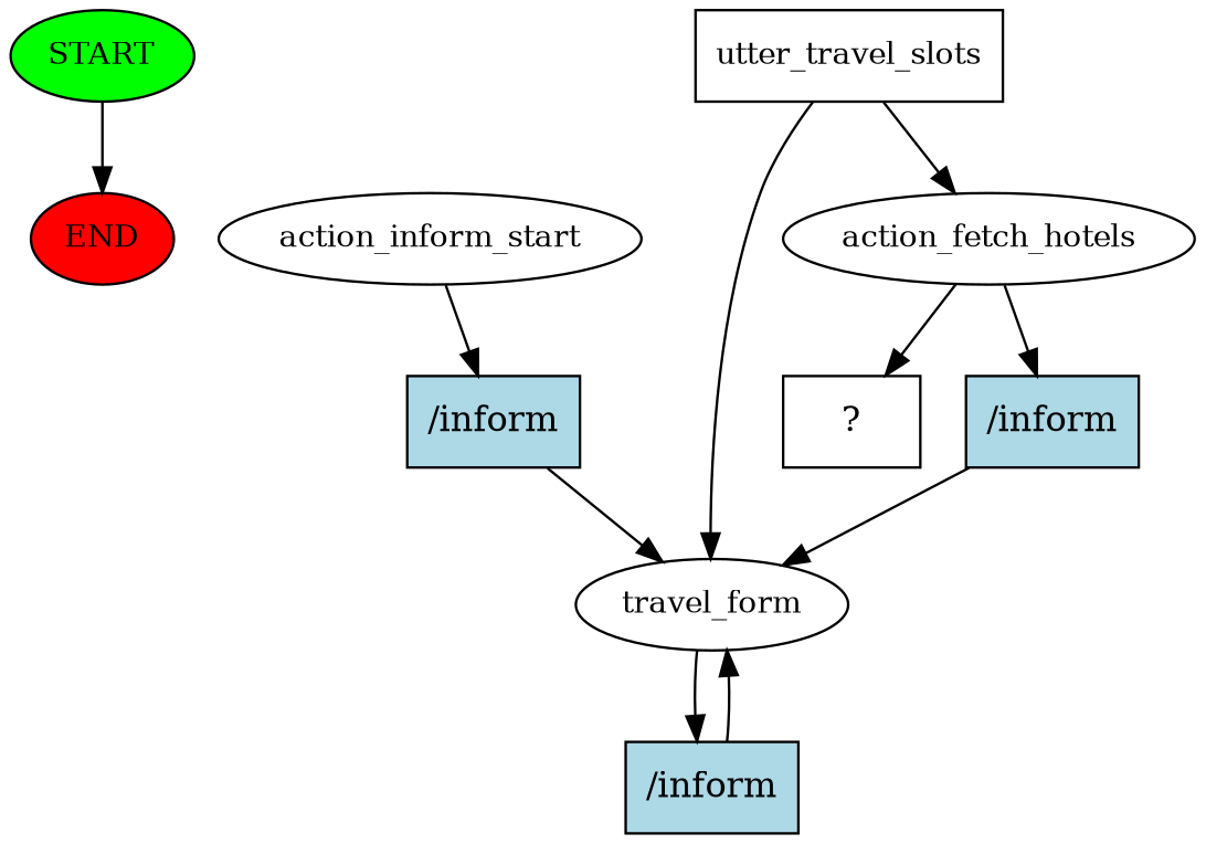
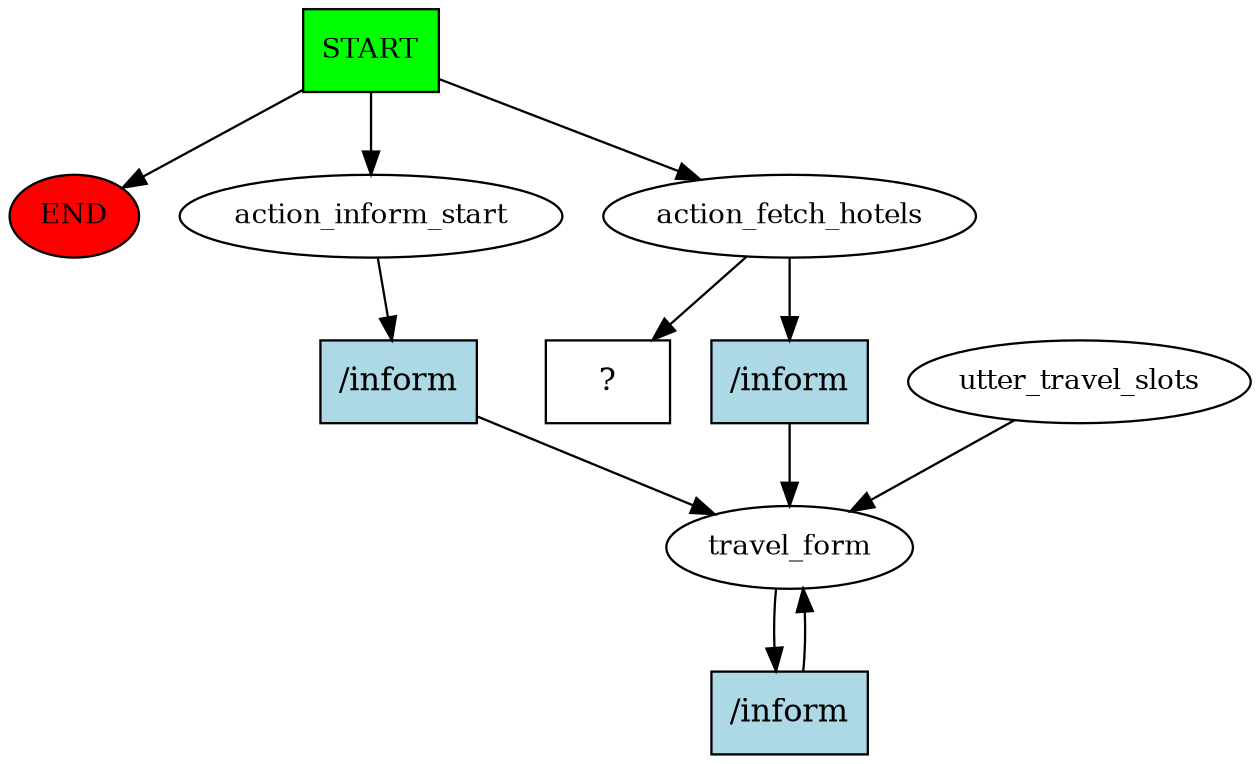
  digraph {
    node [fontsize=12]
-   n1 [fillcolor=green label=START style=filled]
+   n1 [fillcolor=green label=START style=filled shape=box]
    n2 [fillcolor=red label=END style=filled]
    n3 [label=action_inform_start]
    n4 [fillcolor=lightblue label="/inform" shape=rect style=filled fontsize=""]
    n5 [label=travel_form]
    n6 [fillcolor=lightblue label="/inform" shape=rect style=filled fontsize=""]
-   n7 [label=utter_travel_slots shape=box]
+   n7 [label=utter_travel_slots]
    n8 [label=action_fetch_hotels]
    n9 [label="  ?  " shape=rect fontsize=""]
    n10 [fillcolor=lightblue label="/inform" shape=rect style=filled fontsize=""]
    n1 -> n2
+   n1 -> n3
    n3 -> n4
    n4 -> n5
    n5 -> n6
    n6 -> n5
    n7 -> n5
-   n7 -> n8
+   n1 -> n8
    n8 -> n9
    n8 -> n10
    n10 -> n5
  }
